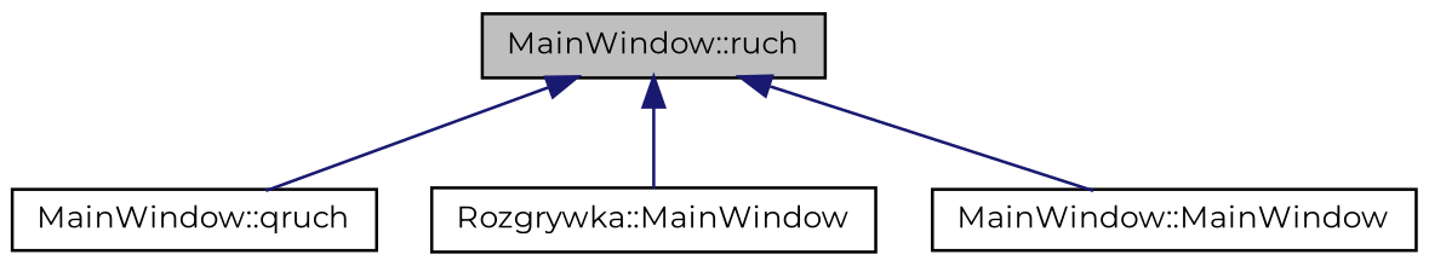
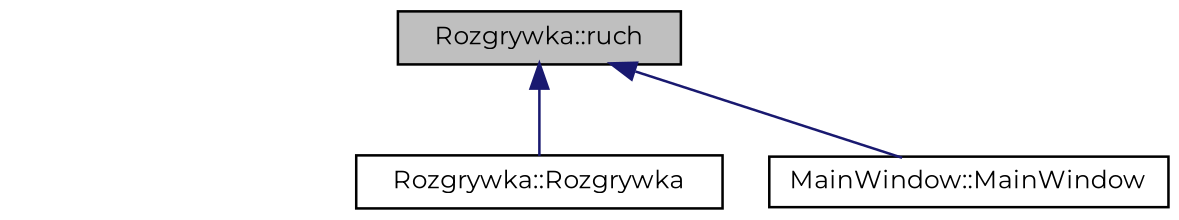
  digraph {
    fontname=Montserrat
    rankdir=TB
    node [color=black fillcolor=white fontname=Montserrat fontsize=10 shape=record style=filled]
    edge [color=midnightblue dir=back fontname=Montserrat fontsize=10 labelfontname=Helvetica labelfontsize=10 style=solid]
-   n1 [fillcolor=grey75 fontcolor=black height=0.2 label="MainWindow::ruch" width=0.4]
-   n2 [height=0.2 label="MainWindow::qruch" width=0.4]
-   n3 [height=0.2 label="Rozgrywka::MainWindow" width=0.4]
+   n1 [fillcolor=grey75 fontcolor=black height=0.2 label="Rozgrywka::ruch" width=0.4]
+   n3 [height=0.2 label="Rozgrywka::Rozgrywka" width=0.4]
    n4 [height=0.2 label="MainWindow::MainWindow" width=0.4]
-   n1 -> n2
    n1 -> n3
    n1 -> n4
  }
